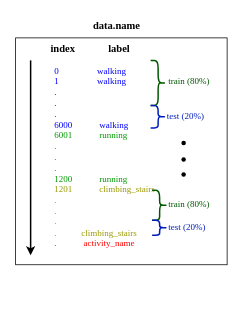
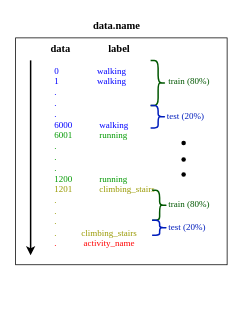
  <mxCell id="0" />
  <mxCell id="1" parent="0" />
  <mxCell id="2" value="" style="rounded=0;whiteSpace=wrap;html=1;" vertex="1" parent="1"><mxGeometry x="20" y="50" width="282" height="302.5" as="geometry" /></mxCell>
  <mxCell id="3" value="" style="endArrow=classic;html=1;rounded=0;strokeWidth=2;" edge="1" parent="1"><mxGeometry width="50" height="50" relative="1" as="geometry"><mxPoint x="40" y="80" as="sourcePoint" /><mxPoint x="40" y="340" as="targetPoint" /></mxGeometry></mxCell>
- <mxCell id="4" value="&lt;div style=&quot;text-align: left;&quot;&gt;&lt;span style=&quot;background-color: transparent; color: light-dark(rgb(0, 0, 0), rgb(255, 255, 255));&quot;&gt;&amp;nbsp;index&lt;/span&gt;&lt;span style=&quot;background-color: transparent; color: light-dark(rgb(0, 0, 0), rgb(255, 255, 255)); white-space: pre;&quot;&gt;&#09;&lt;/span&gt;&amp;nbsp; &amp;nbsp; &amp;nbsp; &amp;nbsp;&lt;span style=&quot;background-color: transparent; color: light-dark(rgb(0, 0, 0), rgb(255, 255, 255));&quot;&gt;label&lt;/span&gt;&lt;/div&gt;" style="text;html=1;align=center;verticalAlign=middle;whiteSpace=wrap;rounded=0;fontFamily=Comic Sans MS;fontStyle=1;fontSize=14;" vertex="1" parent="1"><mxGeometry x="28" y="50" width="180" height="30" as="geometry" /></mxCell>
+ <mxCell id="4" value="&lt;div style=&quot;text-align: left;&quot;&gt;&lt;span style=&quot;background-color: transparent; color: light-dark(rgb(0, 0, 0), rgb(255, 255, 255));&quot;&gt;&amp;nbsp;data&lt;/span&gt;&lt;span style=&quot;background-color: transparent; color: light-dark(rgb(0, 0, 0), rgb(255, 255, 255)); white-space: pre;&quot;&gt;&#09;&lt;/span&gt;&amp;nbsp; &amp;nbsp; &amp;nbsp; &amp;nbsp;&lt;span style=&quot;background-color: transparent; color: light-dark(rgb(0, 0, 0), rgb(255, 255, 255));&quot;&gt;label&lt;/span&gt;&lt;/div&gt;" style="text;html=1;align=center;verticalAlign=middle;whiteSpace=wrap;rounded=0;fontFamily=Comic Sans MS;fontStyle=1;fontSize=14;" vertex="1" parent="1"><mxGeometry x="28" y="50" width="180" height="30" as="geometry" /></mxCell>
  <mxCell id="5" value="&lt;div style=&quot;&quot;&gt;&lt;font style=&quot;color: rgb(0, 0, 255);&quot;&gt;&lt;span style=&quot;background-color: transparent;&quot;&gt;0&lt;span style=&quot;white-space: pre;&quot;&gt;&#09;&lt;/span&gt;&lt;span style=&quot;white-space: pre;&quot;&gt;&#09;&lt;/span&gt;&amp;nbsp; &amp;nbsp;&lt;/span&gt;&lt;span style=&quot;background-color: transparent;&quot;&gt;walking&lt;/span&gt;&lt;/font&gt;&lt;/div&gt;&lt;div&gt;&lt;font style=&quot;color: rgb(0, 0, 255);&quot;&gt;1&lt;span style=&quot;white-space: pre;&quot;&gt;&#09;&lt;/span&gt;&lt;span style=&quot;white-space: pre;&quot;&gt;&#09;&lt;/span&gt;&amp;nbsp; &amp;nbsp;walking&lt;/font&gt;&lt;/div&gt;&lt;div&gt;&lt;font style=&quot;color: rgb(0, 0, 255);&quot;&gt;.&lt;/font&gt;&lt;/div&gt;&lt;div&gt;&lt;font style=&quot;color: rgb(0, 0, 255);&quot;&gt;.&lt;/font&gt;&lt;/div&gt;&lt;div&gt;&lt;font style=&quot;color: rgb(0, 0, 255);&quot;&gt;.&lt;/font&gt;&lt;/div&gt;&lt;div&gt;&lt;font style=&quot;color: rgb(0, 0, 255);&quot;&gt;6000&lt;span style=&quot;white-space: pre;&quot;&gt;&#09;&lt;/span&gt;&amp;nbsp; &amp;nbsp;&amp;nbsp;&lt;span style=&quot;background-color: transparent;&quot;&gt;walking&lt;/span&gt;&lt;/font&gt;&lt;/div&gt;&lt;div&gt;&lt;font style=&quot;color: rgb(0, 153, 0);&quot;&gt;6001&lt;span style=&quot;white-space: pre;&quot;&gt;&#09;&lt;/span&gt;&amp;nbsp; &amp;nbsp; running&lt;/font&gt;&lt;/div&gt;&lt;div&gt;&lt;font style=&quot;color: rgb(0, 153, 0);&quot;&gt;.&lt;/font&gt;&lt;/div&gt;&lt;div&gt;&lt;font style=&quot;color: rgb(0, 153, 0);&quot;&gt;.&lt;/font&gt;&lt;/div&gt;&lt;div&gt;&lt;font style=&quot;color: rgb(0, 153, 0);&quot;&gt;.&lt;/font&gt;&lt;/div&gt;&lt;div&gt;&lt;font style=&quot;color: rgb(0, 153, 0);&quot;&gt;1200&lt;span style=&quot;white-space: pre;&quot;&gt;&#09;&lt;/span&gt;&amp;nbsp; &amp;nbsp; &lt;span style=&quot;white-space: pre;&quot;&gt;running&lt;/span&gt;&lt;/font&gt;&lt;/div&gt;&lt;div&gt;&lt;font style=&quot;color: rgb(153, 153, 0);&quot;&gt;1201&lt;span style=&quot;white-space: pre;&quot;&gt;&#09;&amp;nbsp;&lt;/span&gt;&amp;nbsp; &amp;nbsp;climbing_stairs&lt;/font&gt;&lt;/div&gt;&lt;div&gt;&lt;font style=&quot;color: rgb(153, 153, 0);&quot;&gt;.&lt;/font&gt;&lt;/div&gt;&lt;div&gt;&lt;font style=&quot;color: rgb(153, 153, 0);&quot;&gt;.&lt;/font&gt;&lt;/div&gt;&lt;div&gt;&lt;font style=&quot;color: rgb(153, 153, 0);&quot;&gt;.&lt;/font&gt;&lt;/div&gt;&lt;div&gt;&lt;font style=&quot;color: rgb(153, 153, 0);&quot;&gt;.&lt;span style=&quot;white-space: pre;&quot;&gt;&#09;&lt;/span&gt;&amp;nbsp; &amp;nbsp; climbing_stairs&lt;/font&gt;&lt;/div&gt;&lt;div&gt;&lt;font style=&quot;color: rgb(255, 0, 0);&quot;&gt;.&lt;span style=&quot;white-space: pre;&quot;&gt;&#09;&lt;/span&gt;&amp;nbsp; &amp;nbsp; &amp;nbsp;activity_name&lt;/font&gt;&lt;/div&gt;&lt;div&gt;&lt;br&gt;&lt;/div&gt;&lt;div&gt;&lt;br&gt;&lt;/div&gt;" style="text;html=1;align=left;verticalAlign=top;whiteSpace=wrap;rounded=0;fontFamily=Comic Sans MS;" vertex="1" parent="1"><mxGeometry x="70" y="80" width="170" height="310" as="geometry" /></mxCell>
  <mxCell id="6" value="" style="shape=curlyBracket;whiteSpace=wrap;html=1;rounded=1;flipH=1;labelPosition=right;verticalLabelPosition=middle;align=left;verticalAlign=middle;fillColor=#008a00;strokeColor=#005700;strokeWidth=2;fontColor=#ffffff;" vertex="1" parent="1"><mxGeometry x="200" y="80" width="20" height="60" as="geometry" /></mxCell>
  <mxCell id="7" value="" style="shape=curlyBracket;whiteSpace=wrap;html=1;rounded=1;flipH=1;labelPosition=right;verticalLabelPosition=middle;align=left;verticalAlign=middle;fillColor=#0050ef;strokeColor=#001DBC;strokeWidth=2;fontColor=#ffffff;" vertex="1" parent="1"><mxGeometry x="200" y="140" width="20" height="30" as="geometry" /></mxCell>
  <mxCell id="8" value="" style="shape=curlyBracket;whiteSpace=wrap;html=1;rounded=1;flipH=1;labelPosition=right;verticalLabelPosition=middle;align=left;verticalAlign=middle;fillColor=#008a00;strokeColor=#005700;strokeWidth=2;fontColor=#ffffff;" vertex="1" parent="1"><mxGeometry x="202" y="253" width="20" height="40" as="geometry" /></mxCell>
  <mxCell id="9" value="" style="shape=curlyBracket;whiteSpace=wrap;html=1;rounded=1;flipH=1;labelPosition=right;verticalLabelPosition=middle;align=left;verticalAlign=middle;size=0.5;fillColor=#0050ef;strokeColor=#001DBC;strokeWidth=2;fontColor=#ffffff;" vertex="1" parent="1"><mxGeometry x="202" y="293" width="20" height="20" as="geometry" /></mxCell>
  <mxCell id="10" value="&lt;font face=&quot;Comic Sans MS&quot;&gt;train (80%)&lt;/font&gt;" style="text;whiteSpace=wrap;html=1;fillColor=none;fontColor=light-dark(#005700, #ededed);" vertex="1" parent="1"><mxGeometry x="222" y="94" width="78" height="30" as="geometry" /></mxCell>
  <mxCell id="11" value="&lt;div&gt;&lt;font face=&quot;Comic Sans MS&quot;&gt;test (20%)&lt;/font&gt;&lt;/div&gt;" style="text;whiteSpace=wrap;html=1;fontColor=light-dark(#001dbc, #ededed);" vertex="1" parent="1"><mxGeometry x="220" y="140" width="90" height="30" as="geometry" /></mxCell>
  <mxCell id="12" value="&lt;font face=&quot;Comic Sans MS&quot;&gt;train (80%)&lt;/font&gt;" style="text;whiteSpace=wrap;html=1;fillColor=none;fontColor=light-dark(#005700, #ededed);" vertex="1" parent="1"><mxGeometry x="222" y="258" width="78" height="30" as="geometry" /></mxCell>
  <mxCell id="13" value="&lt;div&gt;&lt;font face=&quot;Comic Sans MS&quot;&gt;test (20%)&lt;/font&gt;&lt;/div&gt;" style="text;whiteSpace=wrap;html=1;fontColor=light-dark(#001dbc, #ededed);" vertex="1" parent="1"><mxGeometry x="222" y="288" width="90" height="30" as="geometry" /></mxCell>
  <mxCell id="14" value="" style="shape=waypoint;sketch=0;size=6;pointerEvents=1;points=[];fillColor=none;resizable=0;rotatable=0;perimeter=centerPerimeter;snapToPoint=1;" vertex="1" parent="1"><mxGeometry x="234" y="180" width="20" height="20" as="geometry" /></mxCell>
  <mxCell id="15" value="" style="shape=waypoint;sketch=0;size=6;pointerEvents=1;points=[];fillColor=none;resizable=0;rotatable=0;perimeter=centerPerimeter;snapToPoint=1;" vertex="1" parent="1"><mxGeometry x="234" y="202" width="20" height="20" as="geometry" /></mxCell>
  <mxCell id="16" value="" style="shape=waypoint;sketch=0;size=6;pointerEvents=1;points=[];fillColor=none;resizable=0;rotatable=0;perimeter=centerPerimeter;snapToPoint=1;" vertex="1" parent="1"><mxGeometry x="234" y="222" width="20" height="20" as="geometry" /></mxCell>
  <mxCell id="17" value="&lt;div style=&quot;text-align: left;&quot;&gt;data.name&lt;/div&gt;" style="text;html=1;align=center;verticalAlign=middle;whiteSpace=wrap;rounded=0;fontFamily=Comic Sans MS;fontStyle=1;fontSize=14;" vertex="1" parent="1"><mxGeometry x="65" y="20" width="180" height="30" as="geometry" /></mxCell>
